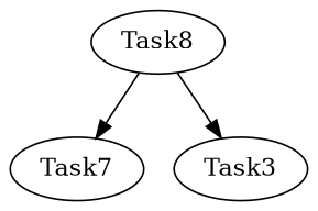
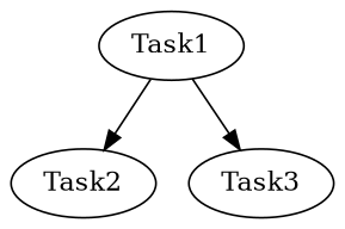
  digraph {
-   Task1 [label=Task8]
-   Task2 [label=Task7]
+   Task1
+   Task2
    Task3
    Task1 -> Task2
    Task1 -> Task3
  }
